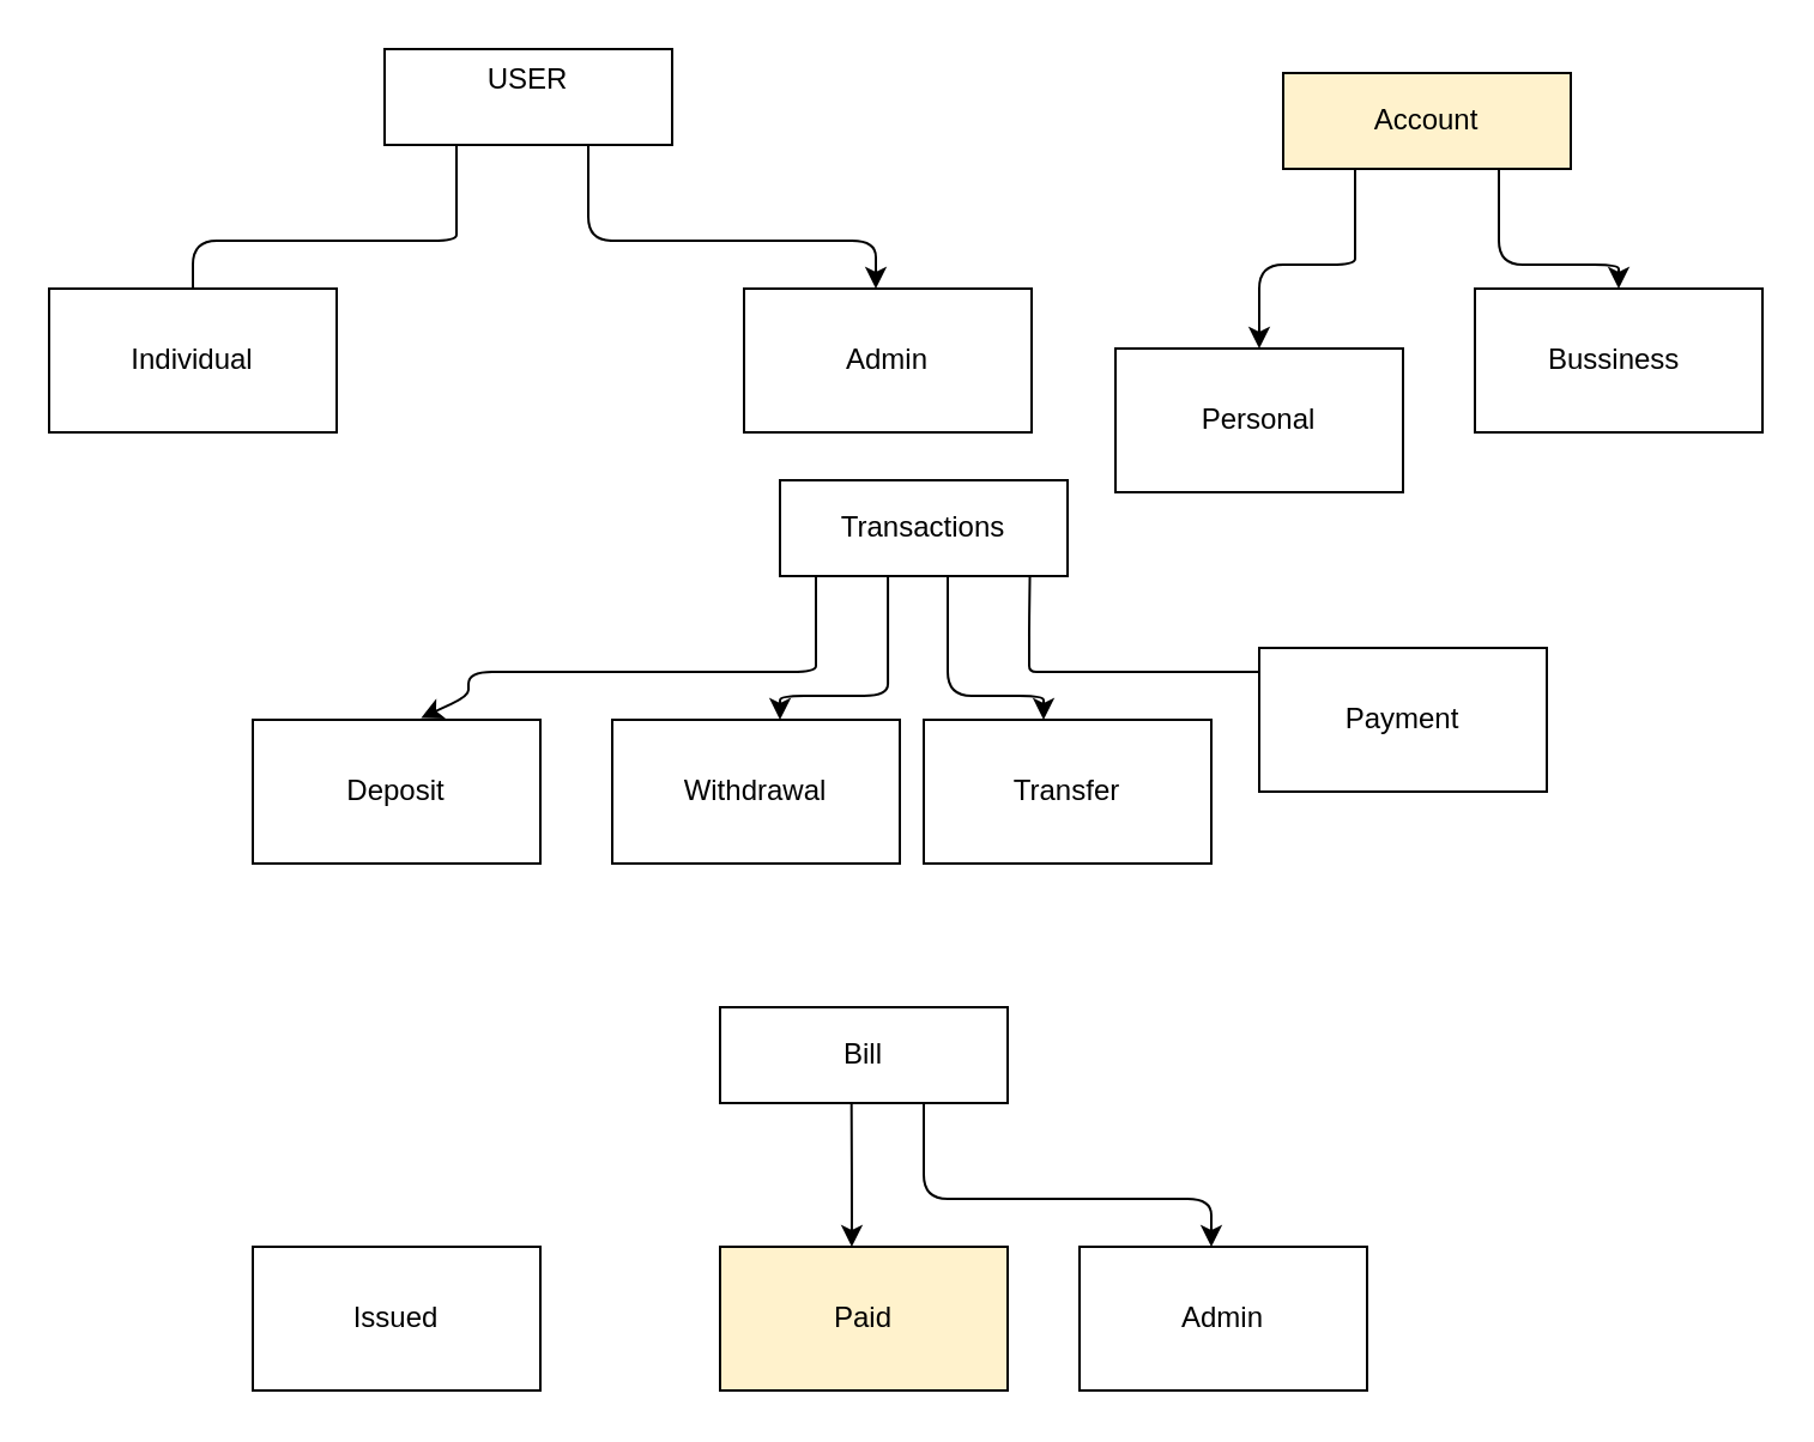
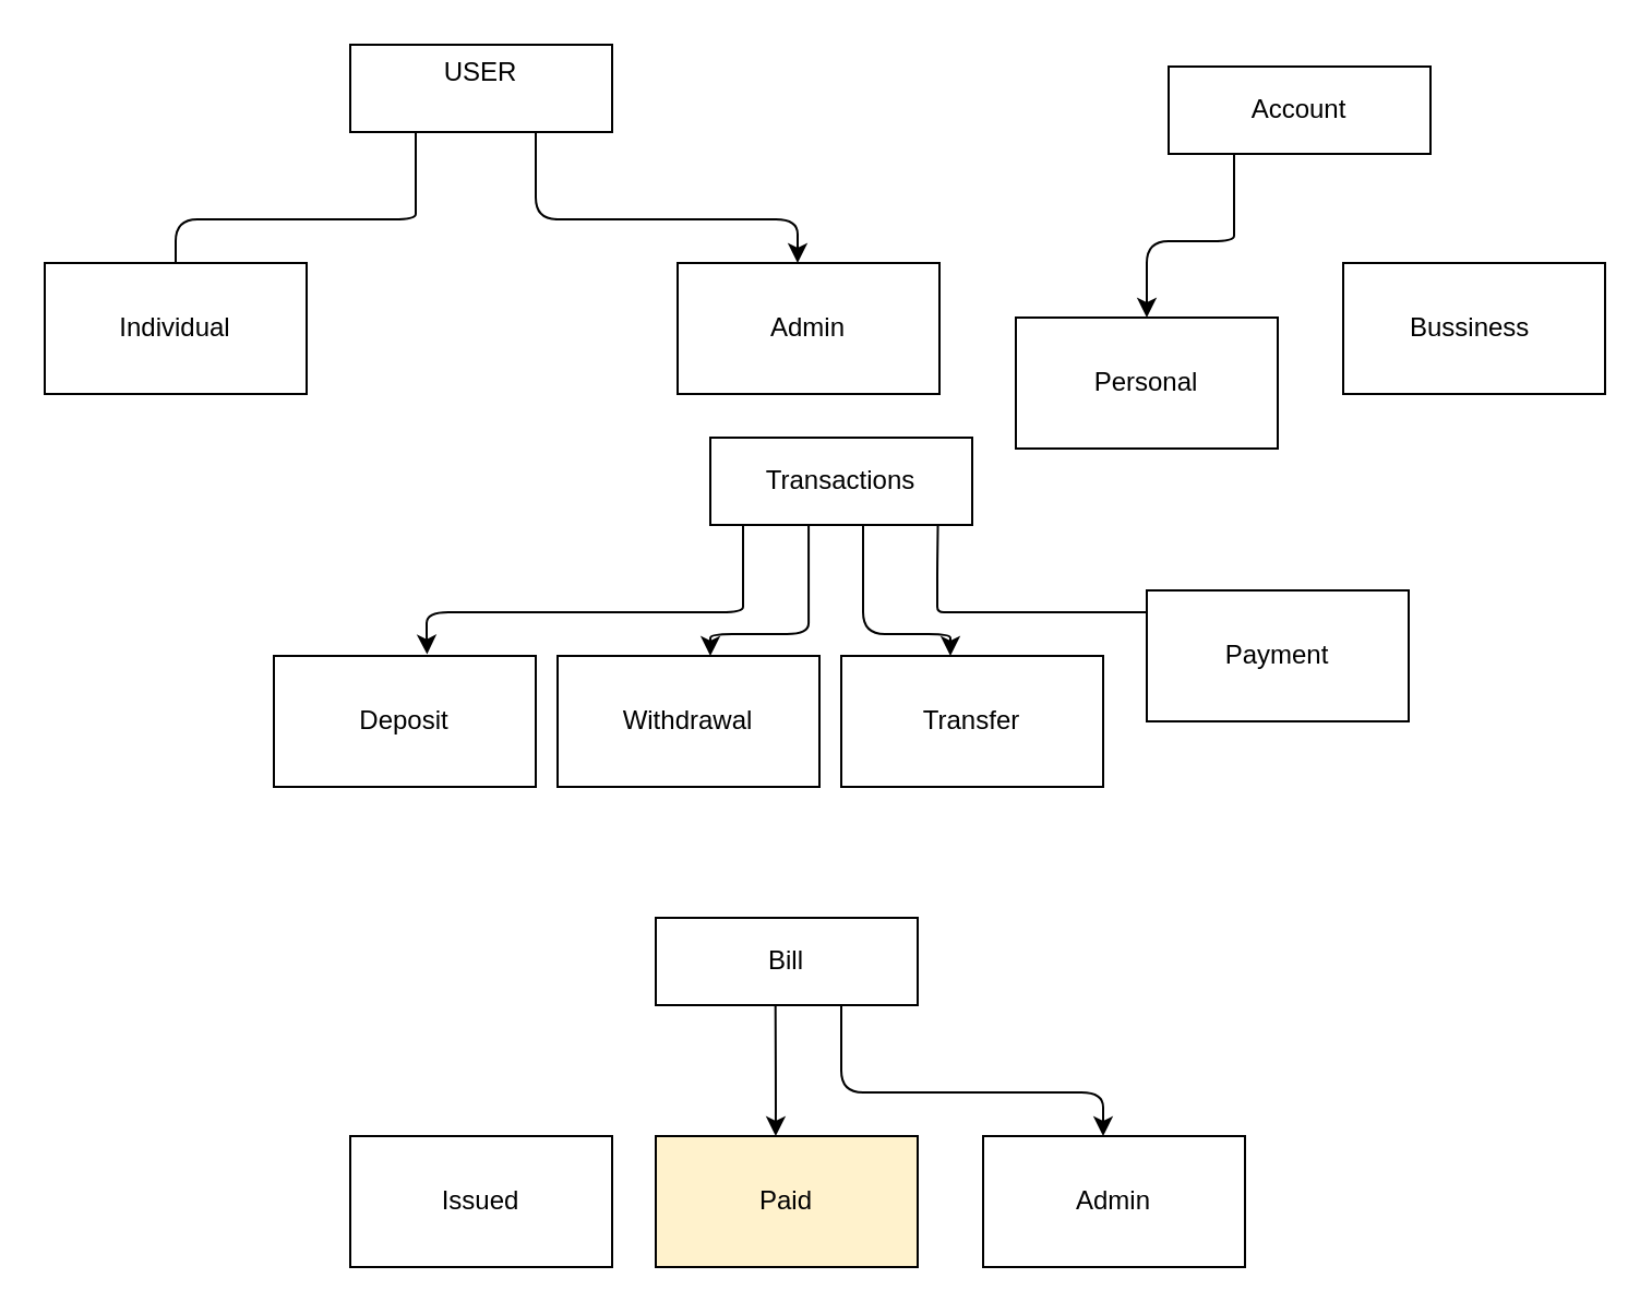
  <mxCell id="0" />
  <mxCell id="1" parent="0" />
  <mxCell id="2" style="edgeStyle=none;html=1;entryX=0.5;entryY=0;entryDx=0;entryDy=0;exitX=0.25;exitY=1;exitDx=0;exitDy=0;endArrow=none;" edge="1" parent="1" source="4" target="5"><mxGeometry relative="1" as="geometry"><Array as="points"><mxPoint x="190" y="90" /><mxPoint x="190" y="100" /><mxPoint x="80" y="100" /></Array></mxGeometry></mxCell>
  <mxCell id="3" style="edgeStyle=none;html=1;exitX=0.75;exitY=1;exitDx=0;exitDy=0;entryX=0.5;entryY=0;entryDx=0;entryDy=0;" edge="1" parent="1"><mxGeometry relative="1" as="geometry"><Array as="points"><mxPoint x="245" y="100" /><mxPoint x="365" y="100" /></Array><mxPoint x="245" y="60" as="sourcePoint" /><mxPoint x="365" y="120" as="targetPoint" /></mxGeometry></mxCell>
  <mxCell id="4" value="USER&lt;div&gt;&lt;br&gt;&lt;/div&gt;" style="rounded=0;whiteSpace=wrap;html=1;" parent="1" vertex="1"><mxGeometry x="160" y="20" width="120" height="40" as="geometry" /></mxCell>
  <mxCell id="5" value="Individual" style="rounded=0;whiteSpace=wrap;html=1;" vertex="1" parent="1"><mxGeometry x="20" y="120" width="120" height="60" as="geometry" /></mxCell>
  <mxCell id="6" value="Admin" style="rounded=0;whiteSpace=wrap;html=1;" vertex="1" parent="1"><mxGeometry x="310" y="120" width="120" height="60" as="geometry" /></mxCell>
  <mxCell id="7" style="edgeStyle=none;html=1;entryX=0.5;entryY=0;entryDx=0;entryDy=0;exitX=0.25;exitY=1;exitDx=0;exitDy=0;" edge="1" parent="1" source="9" target="10"><mxGeometry relative="1" as="geometry"><Array as="points"><mxPoint x="565" y="100" /><mxPoint x="565" y="110" /><mxPoint x="525" y="110" /></Array></mxGeometry></mxCell>
- <mxCell id="8" style="edgeStyle=none;html=1;exitX=0.75;exitY=1;exitDx=0;exitDy=0;entryX=0.5;entryY=0;entryDx=0;entryDy=0;" edge="1" parent="1" source="9" target="11"><mxGeometry relative="1" as="geometry"><Array as="points"><mxPoint x="625" y="110" /><mxPoint x="675" y="110" /></Array></mxGeometry></mxCell>
- <mxCell id="9" value="&lt;div&gt;Account&lt;/div&gt;" style="rounded=0;whiteSpace=wrap;html=1;fillColor=#fff2cc;" vertex="1" parent="1"><mxGeometry x="535" y="30" width="120" height="40" as="geometry" /></mxCell>
+ <mxCell id="9" value="&lt;div&gt;Account&lt;/div&gt;" style="rounded=0;whiteSpace=wrap;html=1;" vertex="1" parent="1"><mxGeometry x="535" y="30" width="120" height="40" as="geometry" /></mxCell>
  <mxCell id="10" value="Personal" style="rounded=0;whiteSpace=wrap;html=1;" vertex="1" parent="1"><mxGeometry x="465" y="145" width="120" height="60" as="geometry" /></mxCell>
  <mxCell id="11" value="Bussiness&lt;span style=&quot;color: rgb(63, 63, 63); background-color: transparent;&quot;&gt;&amp;nbsp;&lt;/span&gt;" style="rounded=0;whiteSpace=wrap;html=1;" vertex="1" parent="1"><mxGeometry x="615" y="120" width="120" height="60" as="geometry" /></mxCell>
  <mxCell id="12" style="edgeStyle=none;html=1;entryX=0.585;entryY=-0.012;entryDx=0;entryDy=0;exitX=0.25;exitY=1;exitDx=0;exitDy=0;entryPerimeter=0;" edge="1" parent="1" target="16"><mxGeometry relative="1" as="geometry"><Array as="points"><mxPoint x="340" y="270" /><mxPoint x="340" y="280" /><mxPoint x="195" y="280" /><mxPoint x="195" y="290" /></Array><mxPoint x="340" y="240" as="sourcePoint" /><mxPoint x="140" y="300" as="targetPoint" /></mxGeometry></mxCell>
  <mxCell id="13" style="edgeStyle=none;html=1;entryX=0.5;entryY=0;entryDx=0;entryDy=0;exitX=0.869;exitY=0.993;exitDx=0;exitDy=0;exitPerimeter=0;" edge="1" parent="1" source="21" target="18"><mxGeometry relative="1" as="geometry"><Array as="points"><mxPoint x="429" y="260" /><mxPoint x="429" y="270" /><mxPoint x="429" y="280" /><mxPoint x="435" y="280" /><mxPoint x="585" y="280" /></Array><mxPoint x="435" y="250" as="sourcePoint" /></mxGeometry></mxCell>
  <mxCell id="14" value="" style="edgeStyle=none;html=1;entryX=0.458;entryY=0;entryDx=0;entryDy=0;entryPerimeter=0;exitX=0.25;exitY=1;exitDx=0;exitDy=0;" edge="1" parent="1"><mxGeometry relative="1" as="geometry"><mxPoint x="370.04" y="240" as="sourcePoint" /><Array as="points"><mxPoint x="370.04" y="270" /><mxPoint x="370.04" y="290" /><mxPoint x="325.04" y="290" /></Array><mxPoint x="325" y="300" as="targetPoint" /></mxGeometry></mxCell>
  <mxCell id="15" value="&lt;div&gt;Transactions&lt;/div&gt;" style="rounded=0;whiteSpace=wrap;html=1;" vertex="1" parent="1"><mxGeometry x="325" y="200" width="120" height="40" as="geometry" /></mxCell>
- <mxCell id="16" value="Deposit" style="rounded=0;whiteSpace=wrap;html=1;" vertex="1" parent="1"><mxGeometry x="105" y="300" width="120" height="60" as="geometry" /></mxCell>
+ <mxCell id="16" value="Deposit" style="rounded=0;whiteSpace=wrap;html=1;" vertex="1" parent="1"><mxGeometry x="125" y="300" width="120" height="60" as="geometry" /></mxCell>
  <mxCell id="17" value="Withdrawal" style="rounded=0;whiteSpace=wrap;html=1;" vertex="1" parent="1"><mxGeometry x="255" y="300" width="120" height="60" as="geometry" /></mxCell>
  <mxCell id="18" value="Payment" style="rounded=0;whiteSpace=wrap;html=1;" vertex="1" parent="1"><mxGeometry x="525" y="270" width="120" height="60" as="geometry" /></mxCell>
  <mxCell id="19" value="Transfer" style="rounded=0;whiteSpace=wrap;html=1;" vertex="1" parent="1"><mxGeometry x="385" y="300" width="120" height="60" as="geometry" /></mxCell>
  <mxCell id="20" style="edgeStyle=none;html=1;entryX=0.5;entryY=0;entryDx=0;entryDy=0;" edge="1" parent="1"><mxGeometry relative="1" as="geometry"><mxPoint x="395" y="240" as="sourcePoint" /><mxPoint x="435" y="300" as="targetPoint" /><Array as="points"><mxPoint x="395" y="250" /><mxPoint x="395" y="290" /><mxPoint x="435" y="290" /></Array></mxGeometry></mxCell>
  <mxCell id="21" value="&lt;div&gt;Transactions&lt;/div&gt;" style="rounded=0;whiteSpace=wrap;html=1;" vertex="1" parent="1"><mxGeometry x="325" y="200" width="120" height="40" as="geometry" /></mxCell>
  <mxCell id="22" style="edgeStyle=none;html=1;exitX=0.75;exitY=1;exitDx=0;exitDy=0;entryX=0.5;entryY=0;entryDx=0;entryDy=0;" edge="1" parent="1"><mxGeometry relative="1" as="geometry"><Array as="points"><mxPoint x="385" y="500" /><mxPoint x="505" y="500" /></Array><mxPoint x="385" y="460" as="sourcePoint" /><mxPoint x="505" y="520" as="targetPoint" /></mxGeometry></mxCell>
  <mxCell id="23" value="" style="edgeStyle=none;html=1;entryX=0.458;entryY=0;entryDx=0;entryDy=0;entryPerimeter=0;exitX=0.457;exitY=0.995;exitDx=0;exitDy=0;exitPerimeter=0;" edge="1" parent="1" source="24" target="26"><mxGeometry relative="1" as="geometry"><mxPoint x="362" y="470" as="sourcePoint" /><Array as="points"><mxPoint x="355" y="500" /></Array></mxGeometry></mxCell>
  <mxCell id="24" value="&lt;div&gt;Bill&lt;/div&gt;" style="rounded=0;whiteSpace=wrap;html=1;" vertex="1" parent="1"><mxGeometry x="300" y="420" width="120" height="40" as="geometry" /></mxCell>
- <mxCell id="25" value="Issued" style="rounded=0;whiteSpace=wrap;html=1;" vertex="1" parent="1"><mxGeometry x="105" y="520" width="120" height="60" as="geometry" /></mxCell>
+ <mxCell id="25" value="Issued" style="rounded=0;whiteSpace=wrap;html=1;" vertex="1" parent="1"><mxGeometry x="160" y="520" width="120" height="60" as="geometry" /></mxCell>
  <mxCell id="26" value="Paid" style="rounded=0;whiteSpace=wrap;html=1;fillColor=#fff2cc;" vertex="1" parent="1"><mxGeometry x="300" y="520" width="120" height="60" as="geometry" /></mxCell>
  <mxCell id="27" value="Admin" style="rounded=0;whiteSpace=wrap;html=1;" vertex="1" parent="1"><mxGeometry x="450" y="520" width="120" height="60" as="geometry" /></mxCell>
